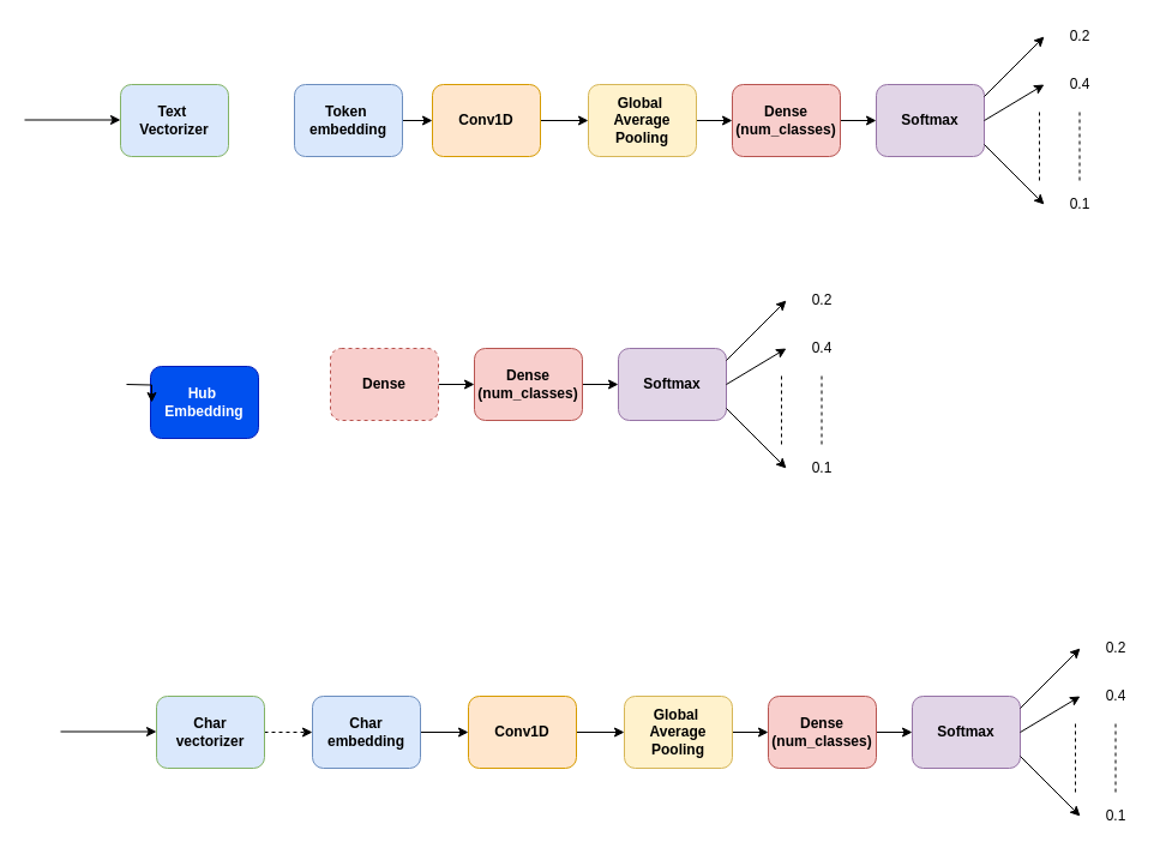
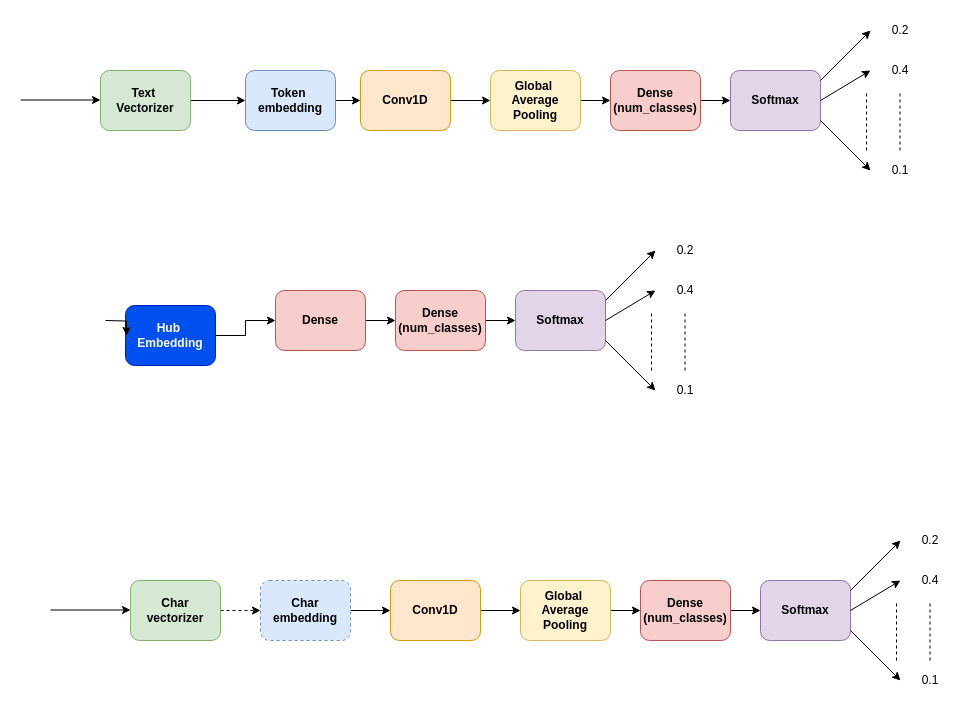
  <mxCell id="0" />
  <mxCell id="1" parent="0" />
- <mxCell id="3" value="&lt;b&gt;Text&amp;nbsp;&lt;br&gt;Vectorizer&lt;/b&gt;" style="rounded=1;whiteSpace=wrap;html=1;fillColor=#dae8fc;strokeColor=#82b366;" vertex="1" parent="1"><mxGeometry x="100" y="70" width="90" height="60" as="geometry" /></mxCell>
+ <mxCell id="2" value="" style="edgeStyle=orthogonalEdgeStyle;rounded=0;orthogonalLoop=1;jettySize=auto;html=1;" edge="1" parent="1" source="3" target="9"><mxGeometry relative="1" as="geometry" /></mxCell>
+ <mxCell id="3" value="&lt;b&gt;Text&amp;nbsp;&lt;br&gt;Vectorizer&lt;/b&gt;" style="rounded=1;whiteSpace=wrap;html=1;fillColor=#d5e8d4;strokeColor=#82b366;" vertex="1" parent="1"><mxGeometry x="100" y="70" width="90" height="60" as="geometry" /></mxCell>
  <mxCell id="4" value="" style="edgeStyle=orthogonalEdgeStyle;rounded=0;orthogonalLoop=1;jettySize=auto;html=1;" edge="1" parent="1" source="5" target="11"><mxGeometry relative="1" as="geometry" /></mxCell>
  <mxCell id="5" value="&lt;b&gt;Global&amp;nbsp;&lt;br&gt;Average&lt;br&gt;Pooling&lt;/b&gt;" style="rounded=1;whiteSpace=wrap;html=1;fillColor=#fff2cc;strokeColor=#d6b656;" vertex="1" parent="1"><mxGeometry x="490" y="70" width="90" height="60" as="geometry" /></mxCell>
  <mxCell id="6" value="" style="edgeStyle=orthogonalEdgeStyle;rounded=0;orthogonalLoop=1;jettySize=auto;html=1;" edge="1" parent="1" source="7" target="5"><mxGeometry relative="1" as="geometry" /></mxCell>
  <mxCell id="7" value="&lt;b&gt;Conv1D&lt;/b&gt;" style="rounded=1;whiteSpace=wrap;html=1;fillColor=#ffe6cc;strokeColor=#d79b00;" vertex="1" parent="1"><mxGeometry x="360" y="70" width="90" height="60" as="geometry" /></mxCell>
  <mxCell id="8" value="" style="edgeStyle=orthogonalEdgeStyle;rounded=0;orthogonalLoop=1;jettySize=auto;html=1;" edge="1" parent="1" source="9" target="7"><mxGeometry relative="1" as="geometry" /></mxCell>
  <mxCell id="9" value="&lt;b&gt;Token&amp;nbsp;&lt;br&gt;embedding&lt;/b&gt;" style="rounded=1;whiteSpace=wrap;html=1;fillColor=#dae8fc;strokeColor=#6c8ebf;" vertex="1" parent="1"><mxGeometry x="245" y="70" width="90" height="60" as="geometry" /></mxCell>
  <mxCell id="10" value="" style="edgeStyle=orthogonalEdgeStyle;rounded=0;orthogonalLoop=1;jettySize=auto;html=1;" edge="1" parent="1" source="11" target="12"><mxGeometry relative="1" as="geometry" /></mxCell>
  <mxCell id="11" value="&lt;b&gt;Dense&lt;br&gt;(num_classes)&lt;/b&gt;" style="rounded=1;whiteSpace=wrap;html=1;fillColor=#f8cecc;strokeColor=#b85450;" vertex="1" parent="1"><mxGeometry x="610" y="70" width="90" height="60" as="geometry" /></mxCell>
  <mxCell id="12" value="&lt;b&gt;Softmax&lt;/b&gt;" style="rounded=1;whiteSpace=wrap;html=1;fillColor=#e1d5e7;strokeColor=#9673a6;" vertex="1" parent="1"><mxGeometry x="730" y="70" width="90" height="60" as="geometry" /></mxCell>
  <mxCell id="13" value="" style="endArrow=classic;html=1;" edge="1" parent="1"><mxGeometry width="50" height="50" relative="1" as="geometry"><mxPoint x="20" y="99.5" as="sourcePoint" /><mxPoint x="100" y="99.5" as="targetPoint" /></mxGeometry></mxCell>
  <mxCell id="14" value="" style="endArrow=classic;html=1;" edge="1" parent="1"><mxGeometry width="50" height="50" relative="1" as="geometry"><mxPoint x="820" y="80" as="sourcePoint" /><mxPoint x="870" y="30" as="targetPoint" /></mxGeometry></mxCell>
  <mxCell id="15" value="" style="endArrow=classic;html=1;" edge="1" parent="1"><mxGeometry width="50" height="50" relative="1" as="geometry"><mxPoint x="820" y="120" as="sourcePoint" /><mxPoint x="870" y="170" as="targetPoint" /></mxGeometry></mxCell>
  <mxCell id="16" value="" style="endArrow=classic;html=1;" edge="1" parent="1"><mxGeometry width="50" height="50" relative="1" as="geometry"><mxPoint x="820" y="100" as="sourcePoint" /><mxPoint x="870" y="70" as="targetPoint" /></mxGeometry></mxCell>
  <mxCell id="17" value="" style="endArrow=none;dashed=1;html=1;" edge="1" parent="1"><mxGeometry width="50" height="50" relative="1" as="geometry"><mxPoint x="866" y="150" as="sourcePoint" /><mxPoint x="866" y="90" as="targetPoint" /></mxGeometry></mxCell>
  <mxCell id="18" value="0.2" style="text;html=1;strokeColor=none;fillColor=none;align=center;verticalAlign=middle;whiteSpace=wrap;rounded=0;" vertex="1" parent="1"><mxGeometry x="880" y="20" width="40" height="20" as="geometry" /></mxCell>
  <mxCell id="19" value="0.4&lt;br&gt;" style="text;html=1;strokeColor=none;fillColor=none;align=center;verticalAlign=middle;whiteSpace=wrap;rounded=0;" vertex="1" parent="1"><mxGeometry x="880" y="60" width="40" height="20" as="geometry" /></mxCell>
  <mxCell id="20" value="" style="endArrow=none;dashed=1;html=1;" edge="1" parent="1"><mxGeometry width="50" height="50" relative="1" as="geometry"><mxPoint x="899.5" y="150" as="sourcePoint" /><mxPoint x="899.5" y="90" as="targetPoint" /></mxGeometry></mxCell>
  <mxCell id="21" value="0.1" style="text;html=1;strokeColor=none;fillColor=none;align=center;verticalAlign=middle;whiteSpace=wrap;rounded=0;" vertex="1" parent="1"><mxGeometry x="880" y="160" width="40" height="20" as="geometry" /></mxCell>
  <mxCell id="22" value="" style="edgeStyle=orthogonalEdgeStyle;rounded=0;orthogonalLoop=1;jettySize=auto;html=1;" edge="1" parent="1" source="23" target="28"><mxGeometry relative="1" as="geometry" /></mxCell>
- <mxCell id="23" value="&lt;b&gt;Dense&lt;/b&gt;" style="rounded=1;whiteSpace=wrap;html=1;fillColor=#f8cecc;strokeColor=#b85450;dashed=1;" vertex="1" parent="1"><mxGeometry x="275" y="290" width="90" height="60" as="geometry" /></mxCell>
+ <mxCell id="23" value="&lt;b&gt;Dense&lt;/b&gt;" style="rounded=1;whiteSpace=wrap;html=1;fillColor=#f8cecc;strokeColor=#b85450;" vertex="1" parent="1"><mxGeometry x="275" y="290" width="90" height="60" as="geometry" /></mxCell>
+ <mxCell id="24" value="" style="edgeStyle=orthogonalEdgeStyle;rounded=0;orthogonalLoop=1;jettySize=auto;html=1;" edge="1" parent="1" source="25" target="23"><mxGeometry relative="1" as="geometry" /></mxCell>
  <mxCell id="25" value="&lt;b&gt;Hub&amp;nbsp;&lt;br&gt;Embedding&lt;br&gt;&lt;/b&gt;" style="rounded=1;whiteSpace=wrap;html=1;fillColor=#0050ef;strokeColor=#001DBC;fontColor=#ffffff;" vertex="1" parent="1"><mxGeometry x="125" y="305" width="90" height="60" as="geometry" /></mxCell>
  <mxCell id="26" value="" style="edgeStyle=orthogonalEdgeStyle;rounded=0;orthogonalLoop=1;jettySize=auto;html=1;" edge="1" parent="1" target="25"><mxGeometry relative="1" as="geometry"><mxPoint x="105" y="320" as="sourcePoint" /></mxGeometry></mxCell>
  <mxCell id="27" value="" style="edgeStyle=orthogonalEdgeStyle;rounded=0;orthogonalLoop=1;jettySize=auto;html=1;" edge="1" parent="1" source="28" target="29"><mxGeometry relative="1" as="geometry" /></mxCell>
  <mxCell id="28" value="&lt;b&gt;Dense&lt;br&gt;(num_classes)&lt;/b&gt;" style="rounded=1;whiteSpace=wrap;html=1;fillColor=#f8cecc;strokeColor=#b85450;" vertex="1" parent="1"><mxGeometry x="395" y="290" width="90" height="60" as="geometry" /></mxCell>
  <mxCell id="29" value="&lt;b&gt;Softmax&lt;/b&gt;" style="rounded=1;whiteSpace=wrap;html=1;fillColor=#e1d5e7;strokeColor=#9673a6;" vertex="1" parent="1"><mxGeometry x="515" y="290" width="90" height="60" as="geometry" /></mxCell>
  <mxCell id="30" value="" style="endArrow=classic;html=1;" edge="1" parent="1"><mxGeometry width="50" height="50" relative="1" as="geometry"><mxPoint x="605" y="300" as="sourcePoint" /><mxPoint x="655" y="250" as="targetPoint" /></mxGeometry></mxCell>
  <mxCell id="31" value="" style="endArrow=classic;html=1;" edge="1" parent="1"><mxGeometry width="50" height="50" relative="1" as="geometry"><mxPoint x="605" y="340" as="sourcePoint" /><mxPoint x="655" y="390" as="targetPoint" /></mxGeometry></mxCell>
  <mxCell id="32" value="" style="endArrow=classic;html=1;" edge="1" parent="1"><mxGeometry width="50" height="50" relative="1" as="geometry"><mxPoint x="605" y="320" as="sourcePoint" /><mxPoint x="655" y="290" as="targetPoint" /></mxGeometry></mxCell>
  <mxCell id="33" value="" style="endArrow=none;dashed=1;html=1;" edge="1" parent="1"><mxGeometry width="50" height="50" relative="1" as="geometry"><mxPoint x="651" y="370" as="sourcePoint" /><mxPoint x="651" y="310" as="targetPoint" /></mxGeometry></mxCell>
  <mxCell id="34" value="0.2" style="text;html=1;strokeColor=none;fillColor=none;align=center;verticalAlign=middle;whiteSpace=wrap;rounded=0;" vertex="1" parent="1"><mxGeometry x="665" y="240" width="40" height="20" as="geometry" /></mxCell>
  <mxCell id="35" value="0.4&lt;br&gt;" style="text;html=1;strokeColor=none;fillColor=none;align=center;verticalAlign=middle;whiteSpace=wrap;rounded=0;" vertex="1" parent="1"><mxGeometry x="665" y="280" width="40" height="20" as="geometry" /></mxCell>
  <mxCell id="36" value="" style="endArrow=none;dashed=1;html=1;" edge="1" parent="1"><mxGeometry width="50" height="50" relative="1" as="geometry"><mxPoint x="684.5" y="370" as="sourcePoint" /><mxPoint x="684.5" y="310" as="targetPoint" /></mxGeometry></mxCell>
  <mxCell id="37" value="0.1" style="text;html=1;strokeColor=none;fillColor=none;align=center;verticalAlign=middle;whiteSpace=wrap;rounded=0;" vertex="1" parent="1"><mxGeometry x="665" y="380" width="40" height="20" as="geometry" /></mxCell>
  <mxCell id="38" value="" style="edgeStyle=orthogonalEdgeStyle;rounded=0;orthogonalLoop=1;jettySize=auto;html=1;dashed=1;" edge="1" source="39" target="45" parent="1"><mxGeometry relative="1" as="geometry" /></mxCell>
- <mxCell id="39" value="&lt;b&gt;Char &lt;br&gt;vectorizer&lt;br&gt;&lt;/b&gt;" style="rounded=1;whiteSpace=wrap;html=1;fillColor=#dae8fc;strokeColor=#82b366;" vertex="1" parent="1"><mxGeometry x="130" y="580" width="90" height="60" as="geometry" /></mxCell>
+ <mxCell id="39" value="&lt;b&gt;Char &lt;br&gt;vectorizer&lt;br&gt;&lt;/b&gt;" style="rounded=1;whiteSpace=wrap;html=1;fillColor=#d5e8d4;strokeColor=#82b366;" vertex="1" parent="1"><mxGeometry x="130" y="580" width="90" height="60" as="geometry" /></mxCell>
  <mxCell id="40" value="" style="edgeStyle=orthogonalEdgeStyle;rounded=0;orthogonalLoop=1;jettySize=auto;html=1;" edge="1" source="41" target="47" parent="1"><mxGeometry relative="1" as="geometry" /></mxCell>
  <mxCell id="41" value="&lt;b&gt;Global&amp;nbsp;&lt;br&gt;Average&lt;br&gt;Pooling&lt;/b&gt;" style="rounded=1;whiteSpace=wrap;html=1;fillColor=#fff2cc;strokeColor=#d6b656;" vertex="1" parent="1"><mxGeometry x="520" y="580" width="90" height="60" as="geometry" /></mxCell>
  <mxCell id="42" value="" style="edgeStyle=orthogonalEdgeStyle;rounded=0;orthogonalLoop=1;jettySize=auto;html=1;" edge="1" source="43" target="41" parent="1"><mxGeometry relative="1" as="geometry" /></mxCell>
  <mxCell id="43" value="&lt;b&gt;Conv1D&lt;/b&gt;" style="rounded=1;whiteSpace=wrap;html=1;fillColor=#ffe6cc;strokeColor=#d79b00;" vertex="1" parent="1"><mxGeometry x="390" y="580" width="90" height="60" as="geometry" /></mxCell>
  <mxCell id="44" value="" style="edgeStyle=orthogonalEdgeStyle;rounded=0;orthogonalLoop=1;jettySize=auto;html=1;" edge="1" source="45" target="43" parent="1"><mxGeometry relative="1" as="geometry" /></mxCell>
- <mxCell id="45" value="&lt;b&gt;Char &lt;br&gt;embedding&lt;/b&gt;" style="rounded=1;whiteSpace=wrap;html=1;fillColor=#dae8fc;strokeColor=#6c8ebf;" vertex="1" parent="1"><mxGeometry x="260" y="580" width="90" height="60" as="geometry" /></mxCell>
+ <mxCell id="45" value="&lt;b&gt;Char &lt;br&gt;embedding&lt;/b&gt;" style="rounded=1;whiteSpace=wrap;html=1;fillColor=#dae8fc;strokeColor=#6c8ebf;dashed=1;" vertex="1" parent="1"><mxGeometry x="260" y="580" width="90" height="60" as="geometry" /></mxCell>
  <mxCell id="46" value="" style="edgeStyle=orthogonalEdgeStyle;rounded=0;orthogonalLoop=1;jettySize=auto;html=1;" edge="1" source="47" target="48" parent="1"><mxGeometry relative="1" as="geometry" /></mxCell>
  <mxCell id="47" value="&lt;b&gt;Dense&lt;br&gt;(num_classes)&lt;/b&gt;" style="rounded=1;whiteSpace=wrap;html=1;fillColor=#f8cecc;strokeColor=#b85450;" vertex="1" parent="1"><mxGeometry x="640" y="580" width="90" height="60" as="geometry" /></mxCell>
  <mxCell id="48" value="&lt;b&gt;Softmax&lt;/b&gt;" style="rounded=1;whiteSpace=wrap;html=1;fillColor=#e1d5e7;strokeColor=#9673a6;" vertex="1" parent="1"><mxGeometry x="760" y="580" width="90" height="60" as="geometry" /></mxCell>
  <mxCell id="49" value="" style="endArrow=classic;html=1;" edge="1" parent="1"><mxGeometry width="50" height="50" relative="1" as="geometry"><mxPoint x="50" y="609.5" as="sourcePoint" /><mxPoint x="130" y="609.5" as="targetPoint" /></mxGeometry></mxCell>
  <mxCell id="50" value="" style="endArrow=classic;html=1;" edge="1" parent="1"><mxGeometry width="50" height="50" relative="1" as="geometry"><mxPoint x="850" y="590" as="sourcePoint" /><mxPoint x="900" y="540" as="targetPoint" /></mxGeometry></mxCell>
  <mxCell id="51" value="" style="endArrow=classic;html=1;" edge="1" parent="1"><mxGeometry width="50" height="50" relative="1" as="geometry"><mxPoint x="850" y="630" as="sourcePoint" /><mxPoint x="900" y="680" as="targetPoint" /></mxGeometry></mxCell>
  <mxCell id="52" value="" style="endArrow=classic;html=1;" edge="1" parent="1"><mxGeometry width="50" height="50" relative="1" as="geometry"><mxPoint x="850" y="610" as="sourcePoint" /><mxPoint x="900" y="580" as="targetPoint" /></mxGeometry></mxCell>
  <mxCell id="53" value="" style="endArrow=none;dashed=1;html=1;" edge="1" parent="1"><mxGeometry width="50" height="50" relative="1" as="geometry"><mxPoint x="896" y="660" as="sourcePoint" /><mxPoint x="896" y="600" as="targetPoint" /></mxGeometry></mxCell>
  <mxCell id="54" value="0.2" style="text;html=1;strokeColor=none;fillColor=none;align=center;verticalAlign=middle;whiteSpace=wrap;rounded=0;" vertex="1" parent="1"><mxGeometry x="910" y="530" width="40" height="20" as="geometry" /></mxCell>
  <mxCell id="55" value="0.4&lt;br&gt;" style="text;html=1;strokeColor=none;fillColor=none;align=center;verticalAlign=middle;whiteSpace=wrap;rounded=0;" vertex="1" parent="1"><mxGeometry x="910" y="570" width="40" height="20" as="geometry" /></mxCell>
  <mxCell id="56" value="" style="endArrow=none;dashed=1;html=1;" edge="1" parent="1"><mxGeometry width="50" height="50" relative="1" as="geometry"><mxPoint x="929.5" y="660" as="sourcePoint" /><mxPoint x="929.5" y="600" as="targetPoint" /></mxGeometry></mxCell>
  <mxCell id="57" value="0.1" style="text;html=1;strokeColor=none;fillColor=none;align=center;verticalAlign=middle;whiteSpace=wrap;rounded=0;" vertex="1" parent="1"><mxGeometry x="910" y="670" width="40" height="20" as="geometry" /></mxCell>
